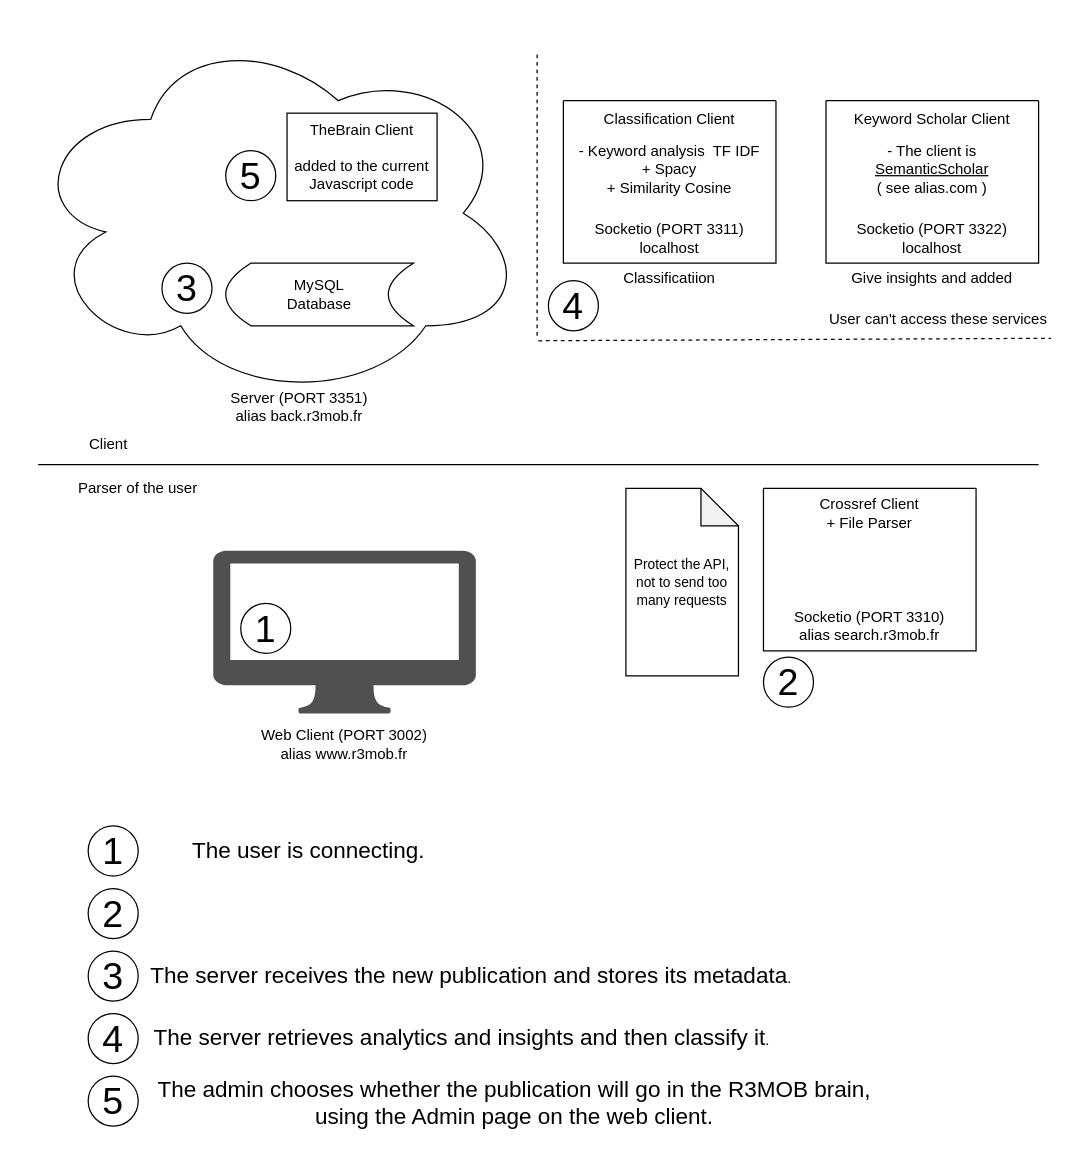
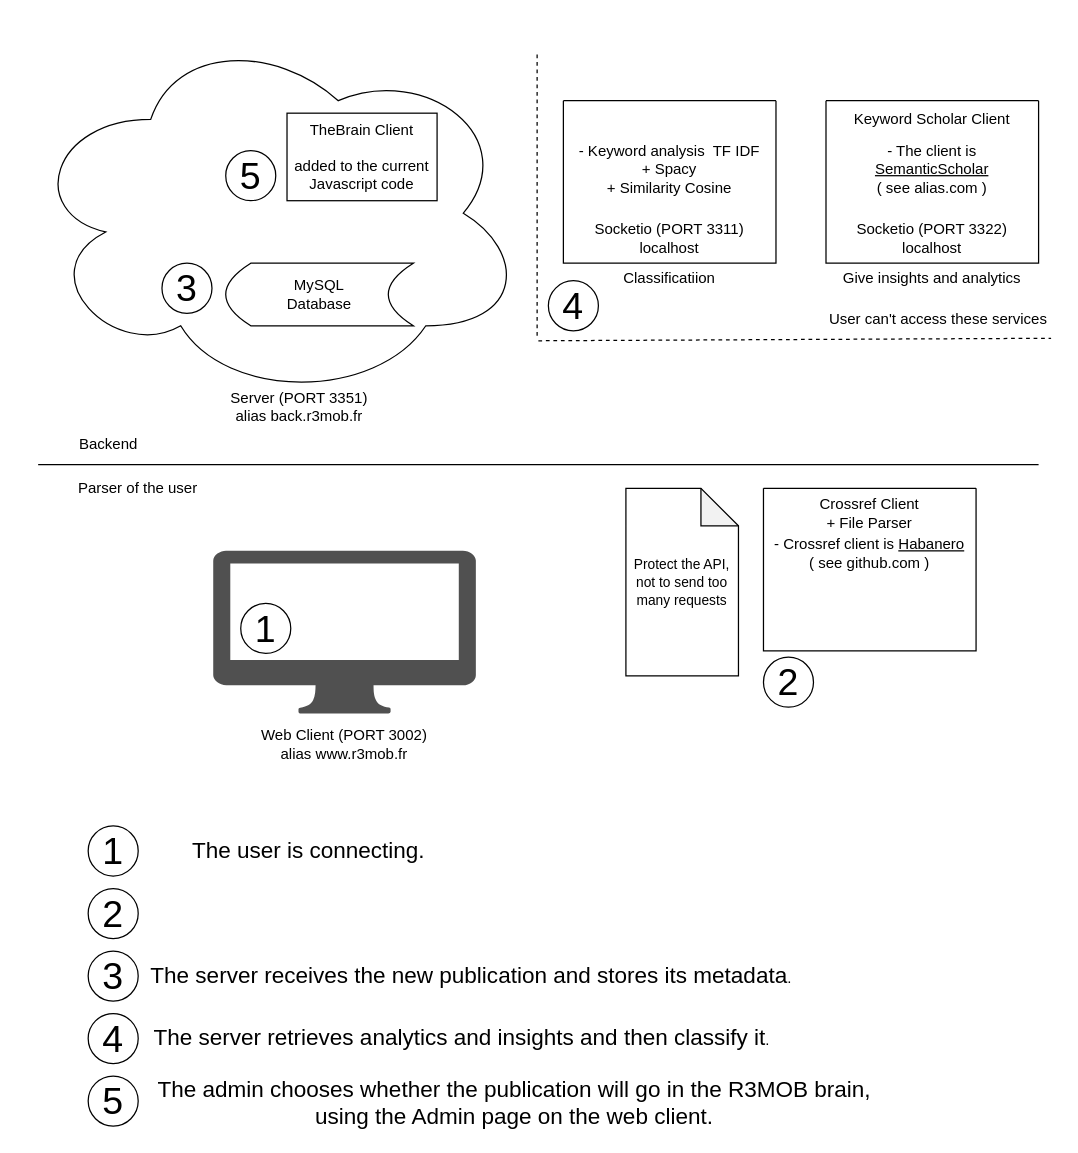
  <mxCell id="0" />
  <mxCell id="1" parent="0" />
  <mxCell id="2" value="" style="swimlane;startSize=0;" vertex="1" parent="1"><mxGeometry x="660" y="80" width="170" height="130" as="geometry" /></mxCell>
  <mxCell id="3" value="Keyword Scholar Client" style="text;html=1;align=center;verticalAlign=middle;whiteSpace=wrap;rounded=0;" vertex="1" parent="2"><mxGeometry width="170" height="30" as="geometry" /></mxCell>
  <mxCell id="4" value="Socketio (PORT 3322)&lt;br&gt;localhost" style="text;html=1;align=center;verticalAlign=middle;whiteSpace=wrap;rounded=0;" vertex="1" parent="2"><mxGeometry y="90" width="170" height="40" as="geometry" /></mxCell>
  <mxCell id="5" value="- The client is &lt;u&gt;SemanticScholar&lt;/u&gt;&lt;br&gt;( see alias.com )" style="text;html=1;align=center;verticalAlign=middle;whiteSpace=wrap;rounded=0;" vertex="1" parent="2"><mxGeometry x="5" y="30" width="160" height="50" as="geometry" /></mxCell>
  <mxCell id="6" value="" style="swimlane;startSize=0;" vertex="1" parent="1"><mxGeometry x="610" y="390" width="170" height="130" as="geometry" /></mxCell>
  <mxCell id="7" value="Crossref Client&lt;br&gt;+ File Parser" style="text;html=1;align=center;verticalAlign=middle;whiteSpace=wrap;rounded=0;" vertex="1" parent="6"><mxGeometry y="5" width="170" height="30" as="geometry" /></mxCell>
- <mxCell id="8" value="&lt;div&gt;Socketio (PORT 3310)&lt;br&gt;alias search.r3mob.fr&lt;/div&gt;" style="text;html=1;align=center;verticalAlign=middle;whiteSpace=wrap;rounded=0;" vertex="1" parent="6"><mxGeometry y="90" width="170" height="40" as="geometry" /></mxCell>
+ <mxCell id="9" value="&lt;div&gt;- Crossref client is &lt;u&gt;Habanero&lt;/u&gt;&lt;/div&gt;&lt;div&gt;( see github.com )&lt;/div&gt;" style="text;html=1;align=center;verticalAlign=middle;whiteSpace=wrap;rounded=0;" vertex="1" parent="6"><mxGeometry x="5" y="37" width="160" height="30" as="geometry" /></mxCell>
  <mxCell id="10" value="" style="swimlane;startSize=0;" vertex="1" parent="1"><mxGeometry x="450" y="80" width="170" height="130" as="geometry" /></mxCell>
- <mxCell id="11" value="Classification Client" style="text;html=1;align=center;verticalAlign=middle;whiteSpace=wrap;rounded=0;" vertex="1" parent="10"><mxGeometry width="170" height="30" as="geometry" /></mxCell>
  <mxCell id="12" value="Socketio (PORT 3311)&lt;br&gt;localhost" style="text;html=1;align=center;verticalAlign=middle;whiteSpace=wrap;rounded=0;" vertex="1" parent="10"><mxGeometry y="90" width="170" height="40" as="geometry" /></mxCell>
  <mxCell id="13" value="- Keyword analysis&amp;nbsp; TF IDF&lt;br&gt;+ Spacy&lt;br&gt;+ Similarity Cosine" style="text;html=1;align=center;verticalAlign=middle;whiteSpace=wrap;rounded=0;" vertex="1" parent="10"><mxGeometry x="5" y="30" width="160" height="50" as="geometry" /></mxCell>
  <mxCell id="14" value="" style="sketch=0;pointerEvents=1;shadow=0;dashed=0;html=1;strokeColor=none;fillColor=#505050;labelPosition=center;verticalLabelPosition=bottom;verticalAlign=top;outlineConnect=0;align=center;shape=mxgraph.office.devices.mac_client;" vertex="1" parent="1"><mxGeometry x="170" y="440" width="210" height="130" as="geometry" /></mxCell>
  <mxCell id="15" value="Web Client (PORT 3002)&lt;br&gt;alias www.r3mob.fr" style="text;html=1;align=center;verticalAlign=middle;whiteSpace=wrap;rounded=0;" vertex="1" parent="1"><mxGeometry x="195" y="580" width="160" height="30" as="geometry" /></mxCell>
  <mxCell id="16" value="&lt;div&gt;Server (PORT 3351)&lt;br&gt;alias back.r3mob.fr&lt;/div&gt;" style="text;html=1;align=center;verticalAlign=middle;whiteSpace=wrap;rounded=0;" vertex="1" parent="1"><mxGeometry x="169" y="310" width="140" height="30" as="geometry" /></mxCell>
  <mxCell id="17" value="" style="ellipse;shape=cloud;whiteSpace=wrap;html=1;" vertex="1" parent="1"><mxGeometry x="20" width="400" height="300" as="geometry" y="20" /></mxCell>
  <mxCell id="18" value="&lt;div&gt;MySQL&lt;/div&gt;&lt;div&gt;Database&lt;/div&gt;" style="shape=dataStorage;whiteSpace=wrap;html=1;fixedSize=1;" vertex="1" parent="1"><mxGeometry x="180" y="210" width="150" height="50" as="geometry" /></mxCell>
  <mxCell id="19" value="&lt;div&gt;TheBrain Client&lt;/div&gt;&lt;div&gt;&lt;br&gt;&lt;/div&gt;&lt;div&gt;added to the current Javascript code&lt;/div&gt;" style="rounded=0;whiteSpace=wrap;html=1;" vertex="1" parent="1"><mxGeometry x="229" y="90" width="120" height="70" as="geometry" /></mxCell>
  <mxCell id="20" value="" style="endArrow=none;html=1;rounded=0;" edge="1" parent="1"><mxGeometry width="50" height="50" relative="1" as="geometry"><mxPoint x="30" y="371" as="sourcePoint" /><mxPoint x="830" y="371" as="targetPoint" /></mxGeometry></mxCell>
  <mxCell id="21" value="Parser of the user" style="text;html=1;align=center;verticalAlign=middle;whiteSpace=wrap;rounded=0;" vertex="1" parent="1"><mxGeometry x="25" y="375" width="170" height="30" as="geometry" /></mxCell>
- <mxCell id="22" value="Client" style="text;html=1;align=center;verticalAlign=middle;whiteSpace=wrap;rounded=0;" vertex="1" parent="1"><mxGeometry x="35" y="340" width="103" height="30" as="geometry" /></mxCell>
+ <mxCell id="22" value="Backend" style="text;html=1;align=center;verticalAlign=middle;whiteSpace=wrap;rounded=0;" vertex="1" parent="1"><mxGeometry x="35" y="340" width="103" height="30" as="geometry" /></mxCell>
  <mxCell id="23" value="" style="endArrow=none;dashed=1;html=1;rounded=0;" edge="1" parent="1"><mxGeometry width="50" height="50" relative="1" as="geometry"><mxPoint x="429" y="268" as="sourcePoint" /><mxPoint x="429" y="40" as="targetPoint" /></mxGeometry></mxCell>
  <mxCell id="24" value="" style="endArrow=none;dashed=1;html=1;rounded=0;" edge="1" parent="1"><mxGeometry width="50" height="50" relative="1" as="geometry"><mxPoint x="430" y="272" as="sourcePoint" /><mxPoint x="840" y="270" as="targetPoint" /></mxGeometry></mxCell>
  <mxCell id="25" value="User can't access these services" style="text;html=1;align=center;verticalAlign=middle;whiteSpace=wrap;rounded=0;" vertex="1" parent="1"><mxGeometry x="660" y="240" width="180" height="30" as="geometry" /></mxCell>
  <mxCell id="26" value="&lt;font style=&quot;font-size: 30px;&quot;&gt;1&lt;/font&gt;" style="ellipse;whiteSpace=wrap;html=1;aspect=fixed;" vertex="1" parent="1"><mxGeometry x="70" y="660" width="40" height="40" as="geometry" /></mxCell>
  <mxCell id="27" value="&lt;font style=&quot;font-size: 30px;&quot;&gt;2&lt;/font&gt;" style="ellipse;whiteSpace=wrap;html=1;aspect=fixed;" vertex="1" parent="1"><mxGeometry x="70" y="710" width="40" height="40" as="geometry" /></mxCell>
  <mxCell id="28" value="&lt;font style=&quot;font-size: 30px;&quot;&gt;3&lt;/font&gt;" style="ellipse;whiteSpace=wrap;html=1;aspect=fixed;" vertex="1" parent="1"><mxGeometry x="70" y="760" width="40" height="40" as="geometry" /></mxCell>
  <mxCell id="29" value="&lt;font style=&quot;font-size: 30px;&quot;&gt;4&lt;/font&gt;" style="ellipse;whiteSpace=wrap;html=1;aspect=fixed;" vertex="1" parent="1"><mxGeometry x="70" y="810" width="40" height="40" as="geometry" /></mxCell>
  <mxCell id="30" value="&lt;font style=&quot;font-size: 18px;&quot;&gt;The user is connecting.&amp;nbsp;&lt;/font&gt;" style="text;html=1;align=center;verticalAlign=middle;whiteSpace=wrap;rounded=0;" vertex="1" parent="1"><mxGeometry x="144" y="665" width="210" height="30" as="geometry" /></mxCell>
  <mxCell id="31" value="&lt;font style=&quot;font-size: 18px;&quot;&gt;The server receives the new publication and stores its metadata&lt;/font&gt;." style="text;html=1;align=center;verticalAlign=middle;whiteSpace=wrap;rounded=0;" vertex="1" parent="1"><mxGeometry x="107" y="765" width="539" height="30" as="geometry" /></mxCell>
  <mxCell id="32" value="&lt;font style=&quot;font-size: 30px;&quot;&gt;5&lt;/font&gt;" style="ellipse;whiteSpace=wrap;html=1;aspect=fixed;" vertex="1" parent="1"><mxGeometry x="70" y="860" width="40" height="40" as="geometry" /></mxCell>
  <mxCell id="33" value="&lt;font style=&quot;font-size: 18px;&quot;&gt;The server retrieves analytics and insights and then classify it&lt;/font&gt;." style="text;html=1;align=center;verticalAlign=middle;whiteSpace=wrap;rounded=0;" vertex="1" parent="1"><mxGeometry x="114" y="815" width="510" height="30" as="geometry" /></mxCell>
  <mxCell id="34" value="&lt;div&gt;&lt;font style=&quot;font-size: 18px;&quot;&gt;The admin chooses whether the publication will go in the R3MOB brain, using the Admin page on the web client.&lt;/font&gt;&lt;/div&gt;" style="text;html=1;align=center;verticalAlign=middle;whiteSpace=wrap;rounded=0;" vertex="1" parent="1"><mxGeometry x="121" y="867" width="580" height="30" as="geometry" /></mxCell>
  <mxCell id="35" value="&lt;font style=&quot;font-size: 11px;&quot;&gt;Protect the API,&lt;br&gt;not to send too many requests&lt;/font&gt;" style="shape=note;whiteSpace=wrap;html=1;backgroundOutline=1;darkOpacity=0.05;" vertex="1" parent="1"><mxGeometry x="500" y="390" width="90" height="150" as="geometry" /></mxCell>
  <mxCell id="36" value="&lt;font style=&quot;font-size: 30px;&quot;&gt;1&lt;/font&gt;" style="ellipse;whiteSpace=wrap;html=1;aspect=fixed;" vertex="1" parent="1"><mxGeometry x="192" y="482" width="40" height="40" as="geometry" /></mxCell>
  <mxCell id="37" value="&lt;font style=&quot;font-size: 30px;&quot;&gt;2&lt;/font&gt;" style="ellipse;whiteSpace=wrap;html=1;aspect=fixed;" vertex="1" parent="1"><mxGeometry x="610" y="525" width="40" height="40" as="geometry" /></mxCell>
  <mxCell id="38" value="&lt;font style=&quot;font-size: 30px;&quot;&gt;3&lt;/font&gt;" style="ellipse;whiteSpace=wrap;html=1;aspect=fixed;" vertex="1" parent="1"><mxGeometry x="129" y="210" width="40" height="40" as="geometry" /></mxCell>
  <mxCell id="39" value="&lt;font style=&quot;font-size: 30px;&quot;&gt;4&lt;/font&gt;" style="ellipse;whiteSpace=wrap;html=1;aspect=fixed;" vertex="1" parent="1"><mxGeometry x="438" y="224" width="40" height="40" as="geometry" /></mxCell>
  <mxCell id="40" value="&lt;font style=&quot;font-size: 30px;&quot;&gt;5&lt;/font&gt;" style="ellipse;whiteSpace=wrap;html=1;aspect=fixed;" vertex="1" parent="1"><mxGeometry x="180" y="120" width="40" height="40" as="geometry" /></mxCell>
- <mxCell id="41" value="Give insights and added" style="text;html=1;align=center;verticalAlign=middle;whiteSpace=wrap;rounded=0;" vertex="1" parent="1"><mxGeometry x="660" y="207" width="170" height="30" as="geometry" /></mxCell>
+ <mxCell id="41" value="Give insights and analytics" style="text;html=1;align=center;verticalAlign=middle;whiteSpace=wrap;rounded=0;" vertex="1" parent="1"><mxGeometry x="660" y="207" width="170" height="30" as="geometry" /></mxCell>
  <mxCell id="42" value="Classificatiion" style="text;html=1;align=center;verticalAlign=middle;whiteSpace=wrap;rounded=0;" vertex="1" parent="1"><mxGeometry x="450" y="207" width="170" height="30" as="geometry" /></mxCell>
